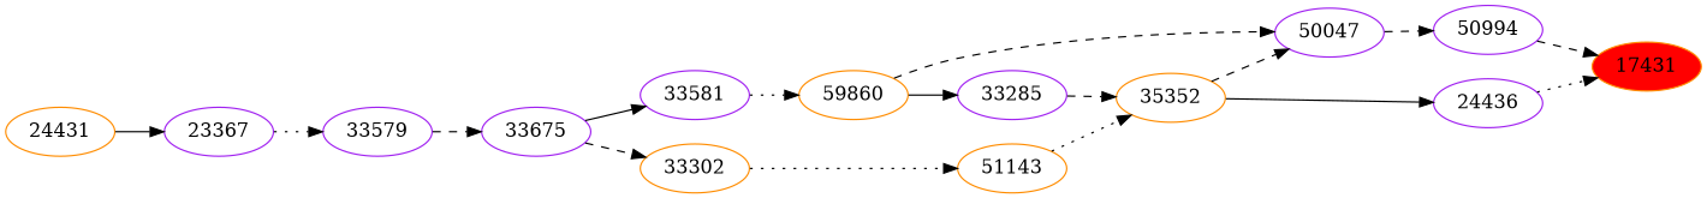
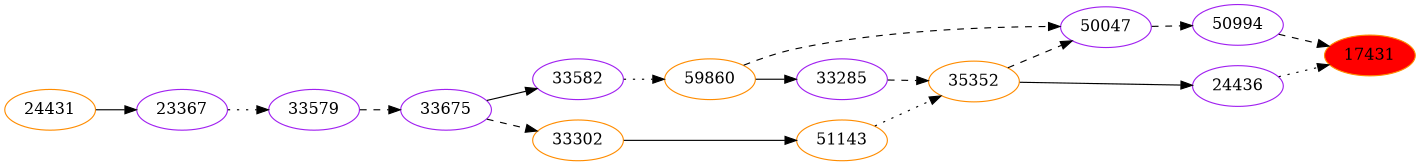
  strict digraph {
    rankdir=LR
    node [color=purple]
    edge [style=dashed]
    n1 [color=darkorange fillcolor=red label=17431 style=filled]
    n2 [label=50994]
    n3 [label=24436]
    n4 [label=50047]
    n5 [color=darkorange label=35352]
    n6 [color=darkorange label=59860]
    n7 [label=33285]
    n8 [color=darkorange label=51143]
-   n9 [label=33581]
+   n9 [label=33582]
    n10 [color=darkorange label=33302]
    n11 [label=33675]
    n12 [label=33579]
    n13 [label=23367]
    n14 [color=darkorange label=24431]
    n2 -> n1
    n3 -> n1 [style=dotted]
    n4 -> n2
    n5 -> n3 [style=solid]
    n5 -> n4
    n6 -> n4
    n6 -> n7 [style=solid]
    n7 -> n5
    n8 -> n5 [style=dotted]
    n9 -> n6 [style=dotted]
-   n10 -> n8 [style=dotted]
+   n10 -> n8 [style=solid]
    n11 -> n9 [style=solid]
    n11 -> n10
    n12 -> n11
    n13 -> n12 [style=dotted]
    n14 -> n13 [style=solid]
  }
